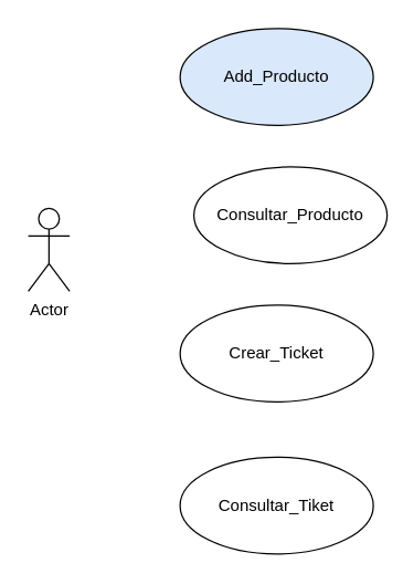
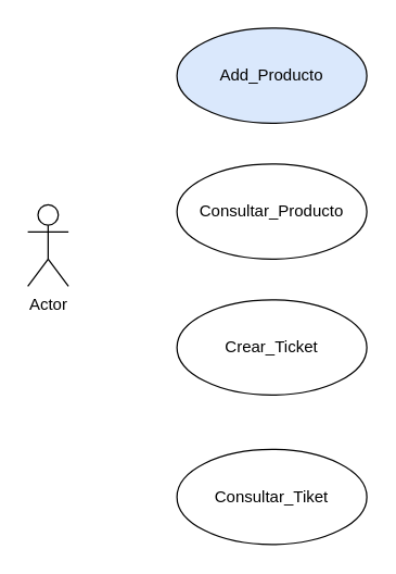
  <mxCell id="0" />
  <mxCell id="1" parent="0" />
  <mxCell id="2" value="Actor" style="shape=umlActor;verticalLabelPosition=bottom;verticalAlign=top;html=1;" vertex="1" parent="1"><mxGeometry x="20" y="150" width="30" height="60" as="geometry" /></mxCell>
  <mxCell id="3" value="Add_Producto" style="ellipse;whiteSpace=wrap;html=1;fillColor=#dae8fc;" vertex="1" parent="1"><mxGeometry x="130" y="20" width="140" height="70" as="geometry" /></mxCell>
- <mxCell id="4" value="Consultar_Producto" style="ellipse;whiteSpace=wrap;html=1;" vertex="1" parent="1"><mxGeometry x="140" y="120" width="140" height="70" as="geometry" /></mxCell>
+ <mxCell id="4" value="Consultar_Producto" style="ellipse;whiteSpace=wrap;html=1;" vertex="1" parent="1"><mxGeometry x="130" y="120" width="140" height="70" as="geometry" /></mxCell>
  <mxCell id="5" value="Crear_Ticket" style="ellipse;whiteSpace=wrap;html=1;" vertex="1" parent="1"><mxGeometry x="130" y="220" width="140" height="70" as="geometry" /></mxCell>
  <mxCell id="6" value="Consultar_Tiket" style="ellipse;whiteSpace=wrap;html=1;" vertex="1" parent="1"><mxGeometry x="130" y="330" width="140" height="70" as="geometry" /></mxCell>
